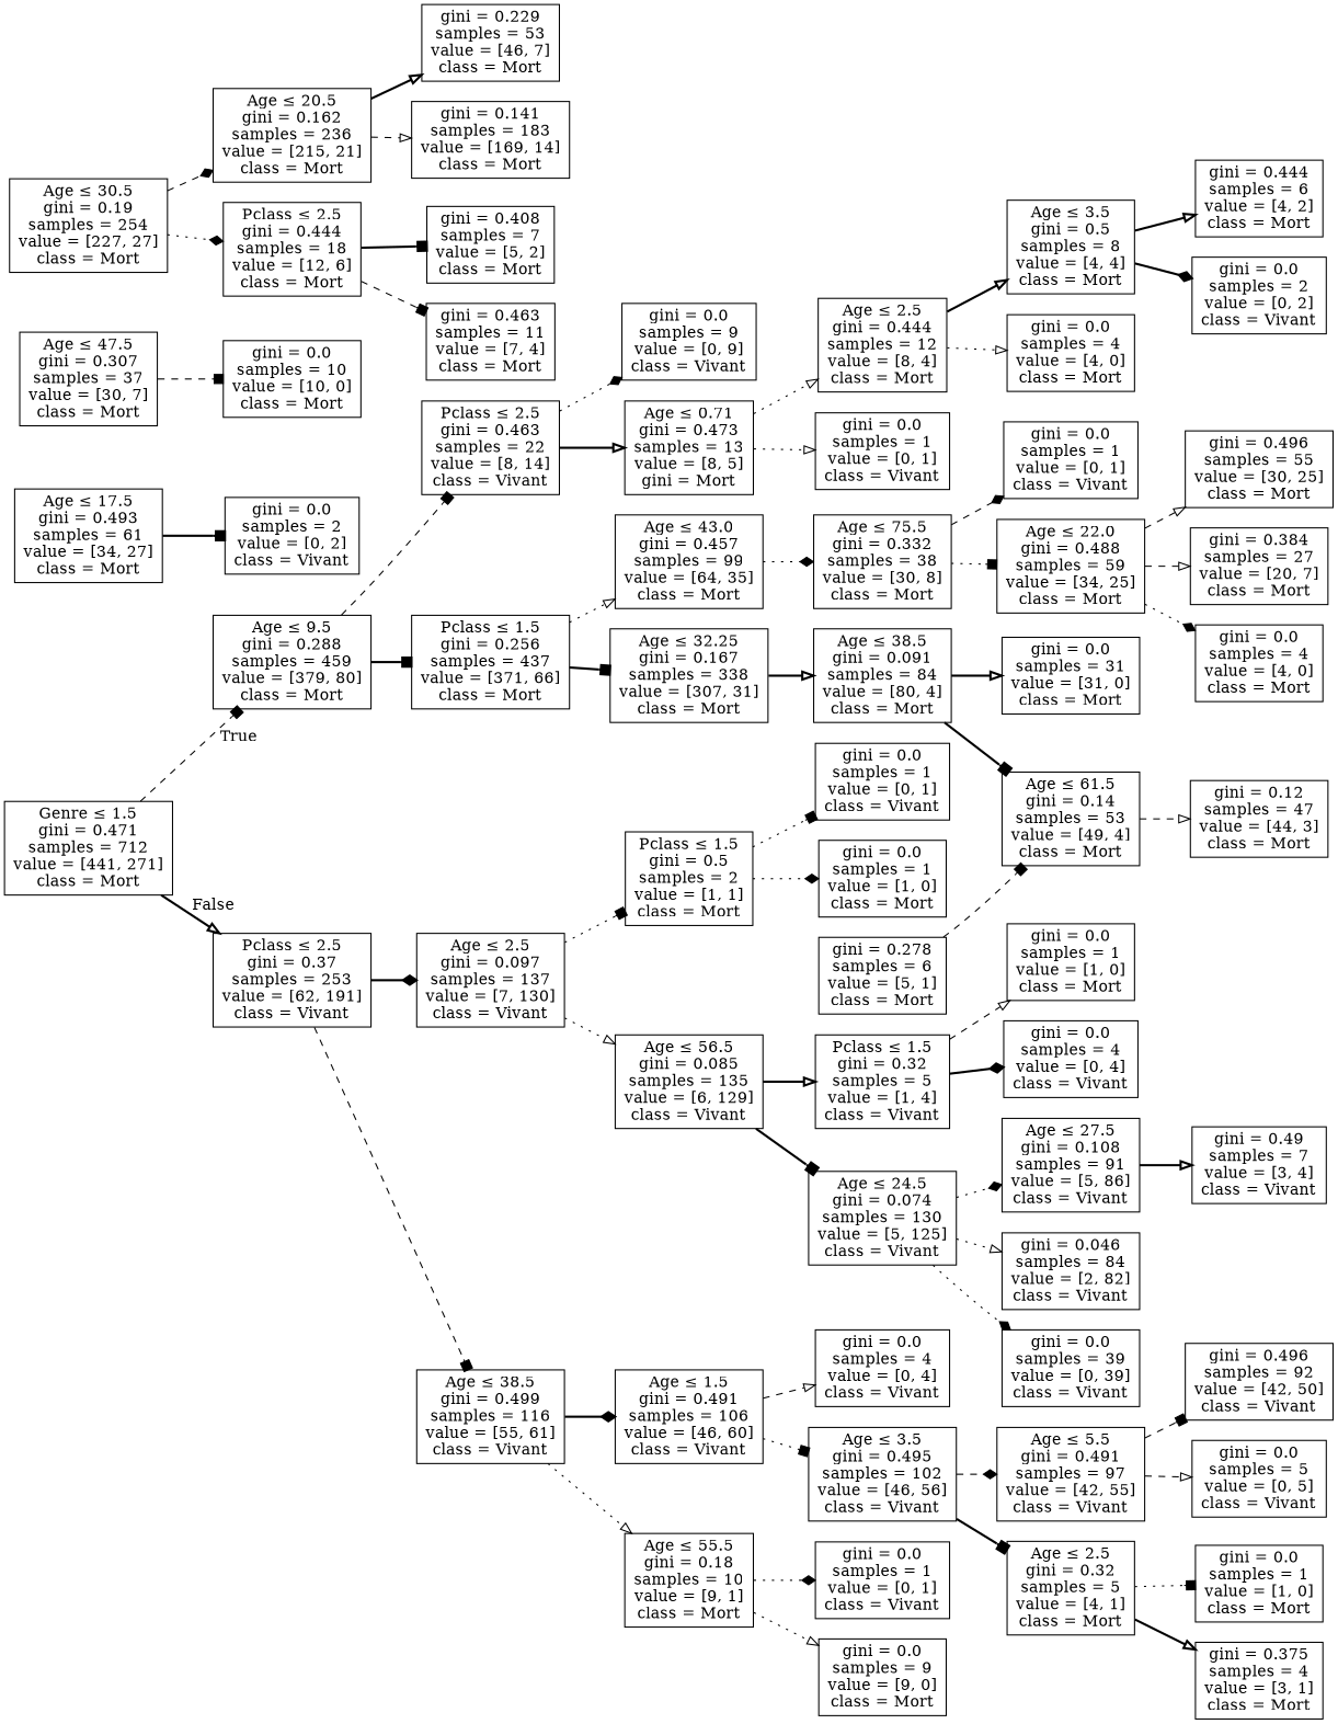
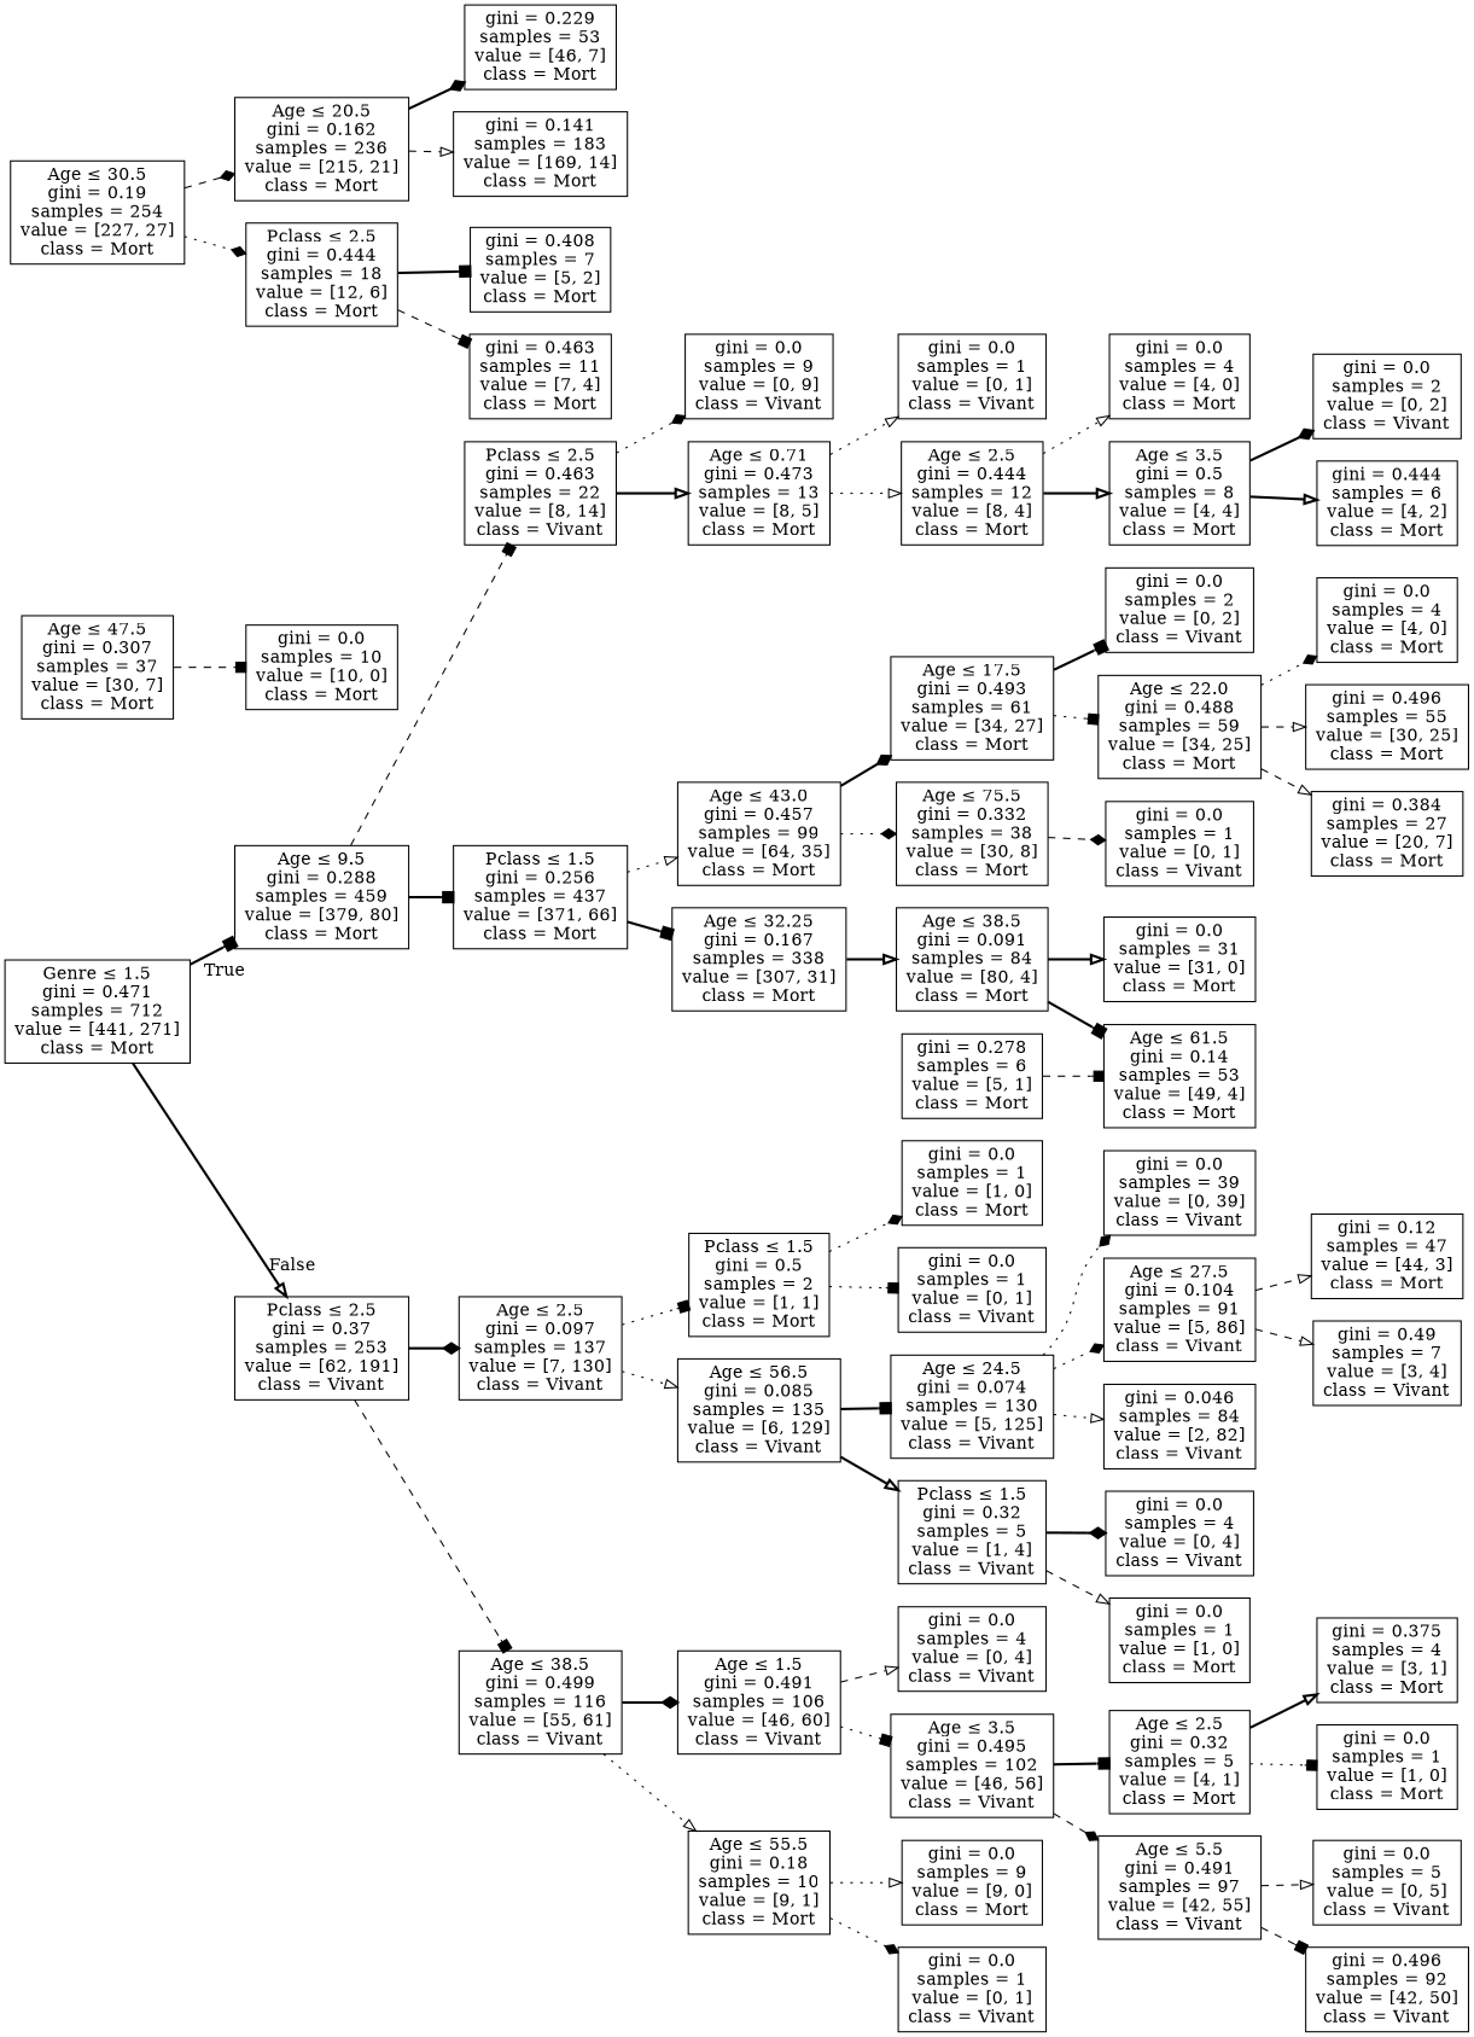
  digraph {
    rankdir=LR
    node [shape=box]
    edge [arrowhead=onormal style=bold]
    n1 [label=<Genre &le; 1.5<br/>gini = 0.471<br/>samples = 712<br/>value = [441, 271]<br/>class = Mort>]
    n2 [label=<Age &le; 9.5<br/>gini = 0.288<br/>samples = 459<br/>value = [379, 80]<br/>class = Mort>]
    n3 [label=<Pclass &le; 2.5<br/>gini = 0.37<br/>samples = 253<br/>value = [62, 191]<br/>class = Vivant>]
    n4 [label=<Pclass &le; 2.5<br/>gini = 0.463<br/>samples = 22<br/>value = [8, 14]<br/>class = Vivant>]
    n5 [label=<Pclass &le; 1.5<br/>gini = 0.256<br/>samples = 437<br/>value = [371, 66]<br/>class = Mort>]
    n6 [label=<Age &le; 2.5<br/>gini = 0.097<br/>samples = 137<br/>value = [7, 130]<br/>class = Vivant>]
    n7 [label=<Age &le; 38.5<br/>gini = 0.499<br/>samples = 116<br/>value = [55, 61]<br/>class = Vivant>]
    n8 [label=<gini = 0.0<br/>samples = 9<br/>value = [0, 9]<br/>class = Vivant>]
-   n9 [label=<Age &le; 0.71<br/>gini = 0.473<br/>samples = 13<br/>value = [8, 5]<br/>gini = Mort>]
+   n9 [label=<Age &le; 0.71<br/>gini = 0.473<br/>samples = 13<br/>value = [8, 5]<br/>class = Mort>]
    n10 [label=<Age &le; 43.0<br/>gini = 0.457<br/>samples = 99<br/>value = [64, 35]<br/>class = Mort>]
    n11 [label=<Age &le; 32.25<br/>gini = 0.167<br/>samples = 338<br/>value = [307, 31]<br/>class = Mort>]
    n12 [label=<gini = 0.0<br/>samples = 1<br/>value = [0, 1]<br/>class = Vivant>]
    n13 [label=<Age &le; 2.5<br/>gini = 0.444<br/>samples = 12<br/>value = [8, 4]<br/>class = Mort>]
    n14 [label=<gini = 0.0<br/>samples = 4<br/>value = [4, 0]<br/>class = Mort>]
    n15 [label=<Age &le; 3.5<br/>gini = 0.5<br/>samples = 8<br/>value = [4, 4]<br/>class = Mort>]
    n16 [label=<gini = 0.0<br/>samples = 2<br/>value = [0, 2]<br/>class = Vivant>]
    n17 [label=<gini = 0.444<br/>samples = 6<br/>value = [4, 2]<br/>class = Mort>]
    n18 [label=<Age &le; 17.5<br/>gini = 0.493<br/>samples = 61<br/>value = [34, 27]<br/>class = Mort>]
    n19 [label=<Age &le; 75.5<br/>gini = 0.332<br/>samples = 38<br/>value = [30, 8]<br/>class = Mort>]
    n20 [label=<Age &le; 38.5<br/>gini = 0.091<br/>samples = 84<br/>value = [80, 4]<br/>class = Mort>]
    n21 [label=<gini = 0.0<br/>samples = 2<br/>value = [0, 2]<br/>class = Vivant>]
    n22 [label=<Age &le; 22.0<br/>gini = 0.488<br/>samples = 59<br/>value = [34, 25]<br/>class = Mort>]
    n23 [label=<gini = 0.0<br/>samples = 1<br/>value = [0, 1]<br/>class = Vivant>]
    n24 [label=<gini = 0.0<br/>samples = 4<br/>value = [4, 0]<br/>class = Mort>]
    n25 [label=<gini = 0.496<br/>samples = 55<br/>value = [30, 25]<br/>class = Mort>]
    n26 [label=<gini = 0.384<br/>samples = 27<br/>value = [20, 7]<br/>class = Mort>]
    n27 [label=<Age &le; 47.5<br/>gini = 0.307<br/>samples = 37<br/>value = [30, 7]<br/>class = Mort>]
    n28 [label=<gini = 0.0<br/>samples = 10<br/>value = [10, 0]<br/>class = Mort>]
    n29 [label=<Age &le; 30.5<br/>gini = 0.19<br/>samples = 254<br/>value = [227, 27]<br/>class = Mort>]
    n30 [label=<Age &le; 20.5<br/>gini = 0.162<br/>samples = 236<br/>value = [215, 21]<br/>class = Mort>]
    n31 [label=<Pclass &le; 2.5<br/>gini = 0.444<br/>samples = 18<br/>value = [12, 6]<br/>class = Mort>]
    n32 [label=<gini = 0.0<br/>samples = 31<br/>value = [31, 0]<br/>class = Mort>]
    n33 [label=<Age &le; 61.5<br/>gini = 0.14<br/>samples = 53<br/>value = [49, 4]<br/>class = Mort>]
    n34 [label=<gini = 0.229<br/>samples = 53<br/>value = [46, 7]<br/>class = Mort>]
    n35 [label=<gini = 0.141<br/>samples = 183<br/>value = [169, 14]<br/>class = Mort>]
    n36 [label=<gini = 0.408<br/>samples = 7<br/>value = [5, 2]<br/>class = Mort>]
    n37 [label=<gini = 0.463<br/>samples = 11<br/>value = [7, 4]<br/>class = Mort>]
    n38 [label=<gini = 0.12<br/>samples = 47<br/>value = [44, 3]<br/>class = Mort>]
    n39 [label=<gini = 0.278<br/>samples = 6<br/>value = [5, 1]<br/>class = Mort>]
    n40 [label=<Pclass &le; 1.5<br/>gini = 0.5<br/>samples = 2<br/>value = [1, 1]<br/>class = Mort>]
    n41 [label=<Age &le; 56.5<br/>gini = 0.085<br/>samples = 135<br/>value = [6, 129]<br/>class = Vivant>]
    n42 [label=<Age &le; 1.5<br/>gini = 0.491<br/>samples = 106<br/>value = [46, 60]<br/>class = Vivant>]
    n43 [label=<Age &le; 55.5<br/>gini = 0.18<br/>samples = 10<br/>value = [9, 1]<br/>class = Mort>]
    n44 [label=<gini = 0.0<br/>samples = 1<br/>value = [1, 0]<br/>class = Mort>]
    n45 [label=<gini = 0.0<br/>samples = 1<br/>value = [0, 1]<br/>class = Vivant>]
    n46 [label=<Age &le; 24.5<br/>gini = 0.074<br/>samples = 130<br/>value = [5, 125]<br/>class = Vivant>]
    n47 [label=<Pclass &le; 1.5<br/>gini = 0.32<br/>samples = 5<br/>value = [1, 4]<br/>class = Vivant>]
    n48 [label=<gini = 0.0<br/>samples = 39<br/>value = [0, 39]<br/>class = Vivant>]
-   n49 [label=<Age &le; 27.5<br/>gini = 0.108<br/>samples = 91<br/>value = [5, 86]<br/>class = Vivant>]
+   n49 [label=<Age &le; 27.5<br/>gini = 0.104<br/>samples = 91<br/>value = [5, 86]<br/>class = Vivant>]
    n50 [label=<gini = 0.046<br/>samples = 84<br/>value = [2, 82]<br/>class = Vivant>]
    n51 [label=<gini = 0.0<br/>samples = 4<br/>value = [0, 4]<br/>class = Vivant>]
    n52 [label=<gini = 0.0<br/>samples = 1<br/>value = [1, 0]<br/>class = Mort>]
    n53 [label=<gini = 0.49<br/>samples = 7<br/>value = [3, 4]<br/>class = Vivant>]
    n54 [label=<gini = 0.0<br/>samples = 4<br/>value = [0, 4]<br/>class = Vivant>]
    n55 [label=<Age &le; 3.5<br/>gini = 0.495<br/>samples = 102<br/>value = [46, 56]<br/>class = Vivant>]
    n56 [label=<gini = 0.0<br/>samples = 9<br/>value = [9, 0]<br/>class = Mort>]
    n57 [label=<gini = 0.0<br/>samples = 1<br/>value = [0, 1]<br/>class = Vivant>]
    n58 [label=<Age &le; 2.5<br/>gini = 0.32<br/>samples = 5<br/>value = [4, 1]<br/>class = Mort>]
    n59 [label=<Age &le; 5.5<br/>gini = 0.491<br/>samples = 97<br/>value = [42, 55]<br/>class = Vivant>]
    n60 [label=<gini = 0.375<br/>samples = 4<br/>value = [3, 1]<br/>class = Mort>]
    n61 [label=<gini = 0.0<br/>samples = 1<br/>value = [1, 0]<br/>class = Mort>]
    n62 [label=<gini = 0.0<br/>samples = 5<br/>value = [0, 5]<br/>class = Vivant>]
    n63 [label=<gini = 0.496<br/>samples = 92<br/>value = [42, 50]<br/>class = Vivant>]
-   n1 -> n2 [arrowhead=box headlabel=True labelangle=45 labeldistance=2.5 style=dashed]
+   n1 -> n2 [arrowhead=box headlabel=True labelangle=45 labeldistance=2.5]
    n1 -> n3 [headlabel=False labelangle=-45 labeldistance=2.5]
    n2 -> n4 [arrowhead=box style=dashed]
    n2 -> n5 [arrowhead=box]
    n3 -> n6 [arrowhead=diamond]
    n3 -> n7 [arrowhead=box style=dashed]
    n4 -> n8 [arrowhead=diamond style=dotted]
    n4 -> n9
    n5 -> n10 [style=dotted]
    n5 -> n11 [arrowhead=box]
    n6 -> n40 [arrowhead=box style=dotted]
    n6 -> n41 [style=dotted]
    n7 -> n42 [arrowhead=diamond]
    n7 -> n43 [style=dotted]
    n9 -> n12 [style=dotted]
    n9 -> n13 [style=dotted]
+   n10 -> n18 [arrowhead=diamond]
    n10 -> n19 [arrowhead=diamond style=dotted]
    n11 -> n20
    n13 -> n14 [style=dotted]
    n13 -> n15
    n15 -> n16 [arrowhead=diamond]
    n15 -> n17
    n18 -> n21 [arrowhead=box]
-   n19 -> n22 [arrowhead=box style=dotted]
+   n18 -> n22 [arrowhead=box style=dotted]
    n19 -> n23 [arrowhead=diamond style=dashed]
    n20 -> n32
    n20 -> n33 [arrowhead=box]
    n22 -> n24 [arrowhead=diamond style=dotted]
    n22 -> n25 [style=dashed]
    n22 -> n26 [style=dashed]
    n27 -> n28 [arrowhead=box style=dashed]
    n29 -> n30 [arrowhead=diamond style=dashed]
    n29 -> n31 [arrowhead=diamond style=dotted]
-   n30 -> n34
+   n30 -> n34 [arrowhead=diamond]
    n30 -> n35 [style=dashed]
    n31 -> n36 [arrowhead=box]
    n31 -> n37 [arrowhead=box style=dashed]
-   n33 -> n38 [style=dashed]
+   n49 -> n38 [style=dashed]
    n39 -> n33 [arrowhead=box style=dashed]
    n40 -> n44 [arrowhead=diamond style=dotted]
    n40 -> n45 [arrowhead=box style=dotted]
    n41 -> n46 [arrowhead=box]
    n41 -> n47
    n42 -> n54 [style=dashed]
    n42 -> n55 [arrowhead=box style=dotted]
    n43 -> n56 [style=dotted]
    n43 -> n57 [arrowhead=diamond style=dotted]
    n46 -> n48 [arrowhead=diamond style=dotted]
    n46 -> n49 [arrowhead=diamond style=dotted]
    n46 -> n50 [style=dotted]
    n47 -> n51 [arrowhead=diamond]
    n47 -> n52 [style=dashed]
-   n49 -> n53
+   n49 -> n53 [style=dashed]
    n55 -> n58 [arrowhead=box]
    n55 -> n59 [arrowhead=diamond style=dashed]
    n58 -> n60
    n58 -> n61 [arrowhead=box style=dotted]
    n59 -> n62 [style=dashed]
    n59 -> n63 [arrowhead=box style=dashed]
  }
